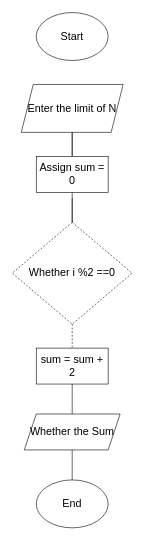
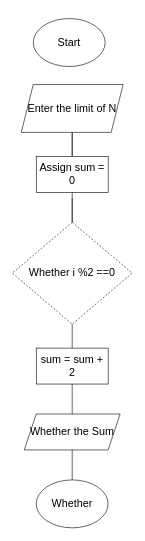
  <mxCell id="0" />
  <mxCell id="1" parent="0" />
- <mxCell id="2" value="&lt;font style=&quot;font-size: 18px;&quot;&gt;Start&lt;/font&gt;" style="ellipse;whiteSpace=wrap;html=1;" vertex="1" parent="1"><mxGeometry x="60" y="20" width="120" height="80" as="geometry" /></mxCell>
+ <mxCell id="2" value="&lt;font style=&quot;font-size: 18px;&quot;&gt;Start&lt;/font&gt;" style="ellipse;whiteSpace=wrap;html=1;" vertex="1" parent="1"><mxGeometry x="55" y="30" width="120" height="80" as="geometry" /></mxCell>
  <mxCell id="3" value="" style="endArrow=none;html=1;rounded=0;fontSize=18;startArrow=none;" edge="1" parent="1" source="5" target="7"><mxGeometry width="50" height="50" relative="1" as="geometry"><mxPoint x="120" y="180" as="sourcePoint" /><mxPoint x="160" y="320" as="targetPoint" /></mxGeometry></mxCell>
  <mxCell id="4" value="" style="endArrow=none;html=1;rounded=0;fontSize=18;entryX=0.5;entryY=1;entryDx=0;entryDy=0;" edge="1" parent="1" target="5"><mxGeometry width="50" height="50" relative="1" as="geometry"><mxPoint x="120" y="180" as="sourcePoint" /><mxPoint x="120" y="100" as="targetPoint" /></mxGeometry></mxCell>
  <mxCell id="5" value="Enter the limit of N" style="shape=parallelogram;perimeter=parallelogramPerimeter;whiteSpace=wrap;html=1;fixedSize=1;fontSize=18;" vertex="1" parent="1"><mxGeometry x="35" y="140" width="170" height="80" as="geometry" /></mxCell>
  <mxCell id="6" value="" style="endArrow=none;html=1;rounded=0;fontSize=18;" edge="1" parent="1"><mxGeometry width="50" height="50" relative="1" as="geometry"><mxPoint x="120" y="260" as="sourcePoint" /><mxPoint x="120" y="220" as="targetPoint" /></mxGeometry></mxCell>
  <mxCell id="7" value="Assign sum = 0" style="rounded=0;whiteSpace=wrap;html=1;fontSize=18;" vertex="1" parent="1"><mxGeometry x="60" y="260" width="120" height="60" as="geometry" /></mxCell>
  <mxCell id="8" value="" style="endArrow=none;html=1;rounded=0;fontSize=18;" edge="1" parent="1"><mxGeometry width="50" height="50" relative="1" as="geometry"><mxPoint x="120" y="330" as="sourcePoint" /><mxPoint x="120" y="320" as="targetPoint" /><Array as="points"><mxPoint x="120" y="370" /></Array></mxGeometry></mxCell>
  <mxCell id="9" value="Whether i %2 ==0" style="rhombus;whiteSpace=wrap;html=1;fontSize=18;dashed=1;" vertex="1" parent="1"><mxGeometry x="20" y="370" width="200" height="170" as="geometry" /></mxCell>
  <mxCell id="10" value="sum = sum + 2" style="rounded=0;whiteSpace=wrap;html=1;fontSize=18;" vertex="1" parent="1"><mxGeometry x="60" y="580" width="120" height="60" as="geometry" /></mxCell>
- <mxCell id="11" value="" style="endArrow=none;html=1;rounded=0;fontSize=18;entryX=0.5;entryY=0;entryDx=0;entryDy=0;exitX=0.5;exitY=1;exitDx=0;exitDy=0;dashed=1;" edge="1" parent="1" source="9" target="10"><mxGeometry width="50" height="50" relative="1" as="geometry"><mxPoint x="110" y="320" as="sourcePoint" /><mxPoint x="160" y="270" as="targetPoint" /><Array as="points" /></mxGeometry></mxCell>
+ <mxCell id="11" value="" style="endArrow=none;html=1;rounded=0;fontSize=18;entryX=0.5;entryY=0;entryDx=0;entryDy=0;exitX=0.5;exitY=1;exitDx=0;exitDy=0;" edge="1" parent="1" source="9" target="10"><mxGeometry width="50" height="50" relative="1" as="geometry"><mxPoint x="110" y="320" as="sourcePoint" /><mxPoint x="160" y="270" as="targetPoint" /><Array as="points" /></mxGeometry></mxCell>
  <mxCell id="12" value="Whether the Sum" style="shape=parallelogram;perimeter=parallelogramPerimeter;whiteSpace=wrap;html=1;fixedSize=1;fontSize=18;" vertex="1" parent="1"><mxGeometry x="40" y="690" width="160" height="60" as="geometry" /></mxCell>
  <mxCell id="13" value="" style="endArrow=none;html=1;rounded=0;fontSize=18;exitX=0.5;exitY=0;exitDx=0;exitDy=0;" edge="1" parent="1" source="12"><mxGeometry width="50" height="50" relative="1" as="geometry"><mxPoint x="70" y="690" as="sourcePoint" /><mxPoint x="120" y="640" as="targetPoint" /></mxGeometry></mxCell>
- <mxCell id="14" value="End" style="ellipse;whiteSpace=wrap;html=1;fontSize=18;" vertex="1" parent="1"><mxGeometry x="60" y="800" width="120" height="80" as="geometry" /></mxCell>
+ <mxCell id="14" value="Whether" style="ellipse;whiteSpace=wrap;html=1;fontSize=18;" vertex="1" parent="1"><mxGeometry x="60" y="800" width="120" height="80" as="geometry" /></mxCell>
  <mxCell id="15" value="" style="endArrow=none;html=1;rounded=0;fontSize=18;exitX=0.5;exitY=0;exitDx=0;exitDy=0;" edge="1" parent="1" source="14"><mxGeometry width="50" height="50" relative="1" as="geometry"><mxPoint x="70" y="800" as="sourcePoint" /><mxPoint x="120" y="750" as="targetPoint" /></mxGeometry></mxCell>
